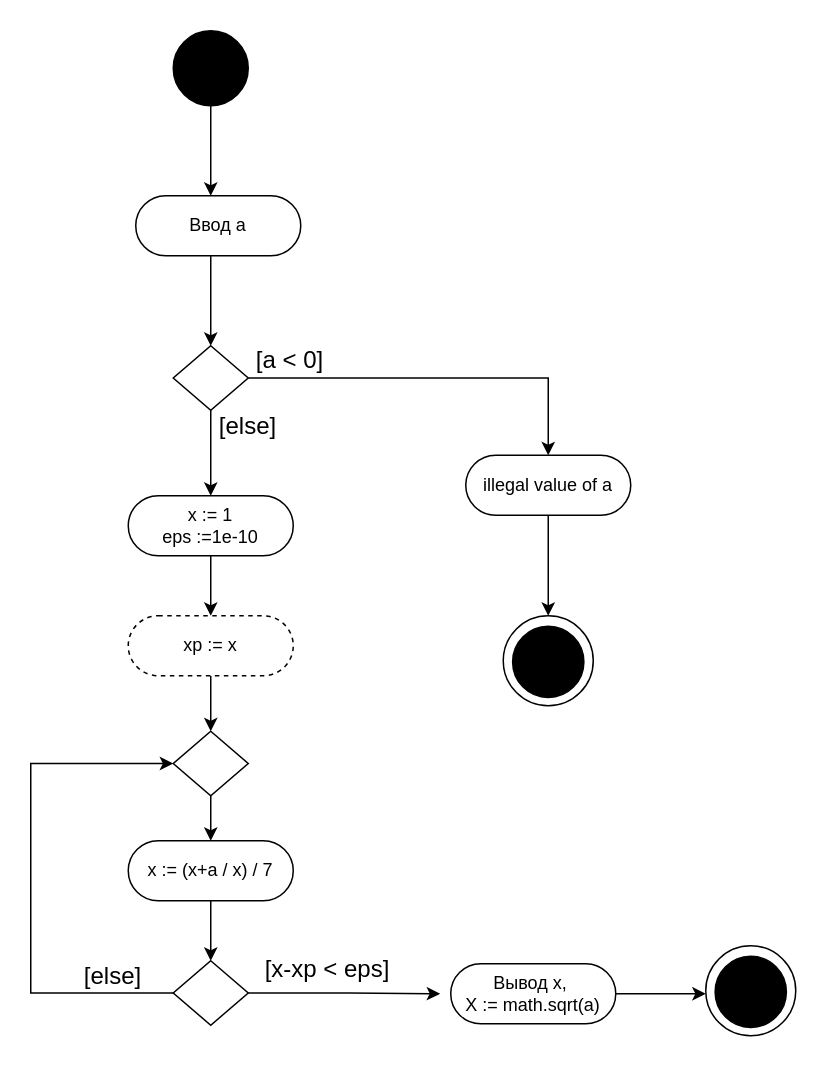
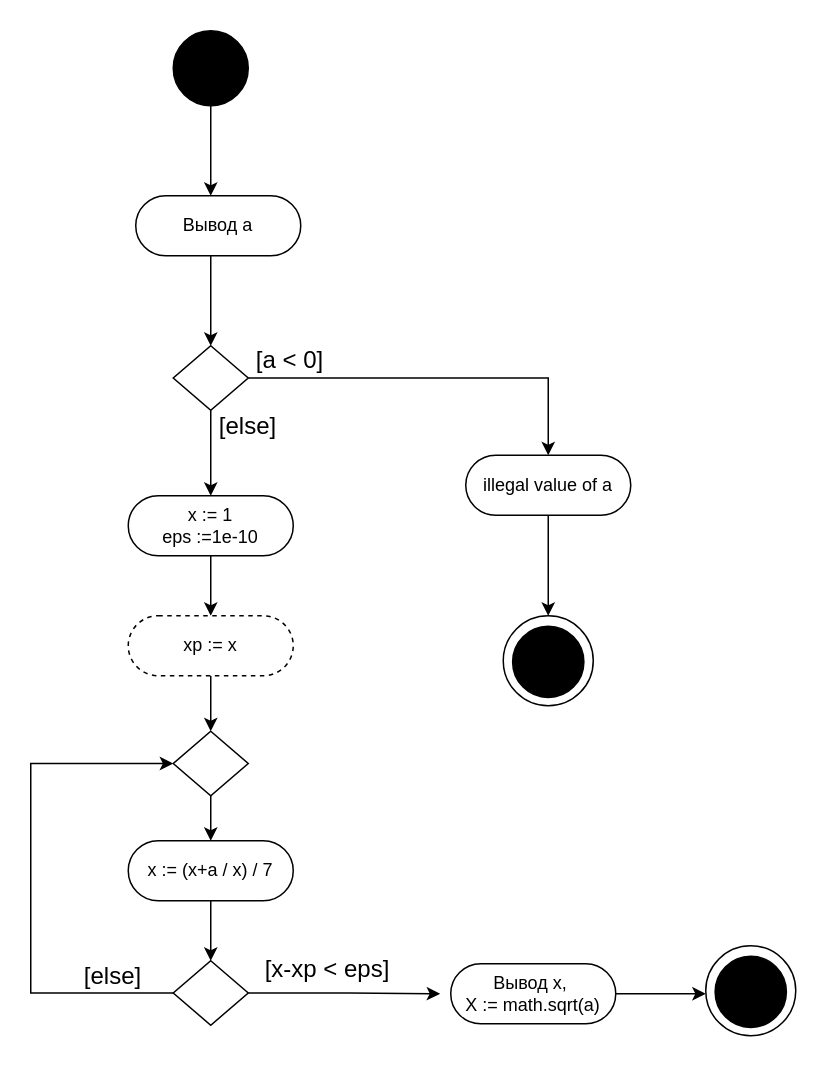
  <mxCell id="0" />
  <mxCell id="1" parent="0" />
  <mxCell id="2" value="" style="ellipse;whiteSpace=wrap;html=1;aspect=fixed;fillColor=#000000;" parent="1" vertex="1"><mxGeometry x="115" y="20" width="50" height="50" as="geometry" /></mxCell>
  <mxCell id="3" value="" style="endArrow=classic;html=1;exitX=0.5;exitY=1;exitDx=0;exitDy=0;" parent="1" source="2" edge="1"><mxGeometry width="50" height="50" relative="1" as="geometry"><mxPoint x="160" y="190" as="sourcePoint" /><mxPoint x="140" y="130" as="targetPoint" /></mxGeometry></mxCell>
  <mxCell id="4" style="edgeStyle=orthogonalEdgeStyle;rounded=0;orthogonalLoop=1;jettySize=auto;html=1;exitX=0.5;exitY=1;exitDx=0;exitDy=0;" parent="1" edge="1"><mxGeometry relative="1" as="geometry"><mxPoint x="140" y="230" as="targetPoint" /><mxPoint x="140" y="170" as="sourcePoint" /></mxGeometry></mxCell>
- <mxCell id="5" value="Ввод a" style="rounded=1;whiteSpace=wrap;html=1;gradientColor=none;fillColor=#FFFFFF;arcSize=50;" parent="1" vertex="1"><mxGeometry x="90" y="130" width="110" height="40" as="geometry" /></mxCell>
+ <mxCell id="5" value="Вывод a" style="rounded=1;whiteSpace=wrap;html=1;gradientColor=none;fillColor=#FFFFFF;arcSize=50;" parent="1" vertex="1"><mxGeometry x="90" y="130" width="110" height="40" as="geometry" /></mxCell>
  <mxCell id="6" style="edgeStyle=orthogonalEdgeStyle;rounded=0;orthogonalLoop=1;jettySize=auto;html=1;exitX=1;exitY=0.5;exitDx=0;exitDy=0;entryX=0.5;entryY=0;entryDx=0;entryDy=0;" parent="1" source="8" target="10" edge="1"><mxGeometry relative="1" as="geometry" /></mxCell>
  <mxCell id="7" style="edgeStyle=orthogonalEdgeStyle;rounded=0;orthogonalLoop=1;jettySize=auto;html=1;exitX=0.5;exitY=1;exitDx=0;exitDy=0;fontSize=16;" parent="1" source="8" edge="1"><mxGeometry relative="1" as="geometry"><mxPoint x="140" y="330" as="targetPoint" /></mxGeometry></mxCell>
  <mxCell id="8" value="" style="rhombus;whiteSpace=wrap;html=1;fillColor=#FFFFFF;gradientColor=none;" parent="1" vertex="1"><mxGeometry x="115" y="230" width="50" height="43" as="geometry" /></mxCell>
  <mxCell id="9" style="edgeStyle=orthogonalEdgeStyle;rounded=0;orthogonalLoop=1;jettySize=auto;html=1;exitX=0.5;exitY=1;exitDx=0;exitDy=0;fontSize=16;" parent="1" source="10" edge="1"><mxGeometry relative="1" as="geometry"><mxPoint x="365" y="410" as="targetPoint" /></mxGeometry></mxCell>
  <mxCell id="10" value="illegal value of a" style="rounded=1;whiteSpace=wrap;html=1;gradientColor=none;fillColor=#FFFFFF;arcSize=50;" parent="1" vertex="1"><mxGeometry x="310" y="303" width="110" height="40" as="geometry" /></mxCell>
  <mxCell id="11" value="[a &amp;lt; 0]" style="text;html=1;strokeColor=none;fillColor=none;align=center;verticalAlign=middle;whiteSpace=wrap;rounded=0;perimeterSpacing=0;fontSize=16;" parent="1" vertex="1"><mxGeometry x="168" y="229" width="50" height="20" as="geometry" /></mxCell>
  <mxCell id="12" value="[else]" style="text;html=1;strokeColor=none;fillColor=none;align=center;verticalAlign=middle;whiteSpace=wrap;rounded=0;perimeterSpacing=0;fontSize=16;" parent="1" vertex="1"><mxGeometry x="140" y="273" width="50" height="20" as="geometry" /></mxCell>
  <mxCell id="13" value="" style="group" parent="1" vertex="1" connectable="0"><mxGeometry x="335" y="410" width="60" height="60" as="geometry" /></mxCell>
  <mxCell id="14" value="" style="ellipse;whiteSpace=wrap;html=1;gradientColor=none;fontSize=16;fillColor=#FFFFFF;" parent="13" vertex="1"><mxGeometry width="60" height="60" as="geometry" /></mxCell>
  <mxCell id="15" value="" style="ellipse;whiteSpace=wrap;html=1;aspect=fixed;fontSize=16;fillColor=#000000;" parent="13" vertex="1"><mxGeometry x="6.25" y="7" width="47.5" height="47.5" as="geometry" /></mxCell>
  <mxCell id="16" value="" style="edgeStyle=orthogonalEdgeStyle;rounded=0;orthogonalLoop=1;jettySize=auto;html=1;" edge="1" parent="1" source="17" target="19"><mxGeometry relative="1" as="geometry" /></mxCell>
  <mxCell id="17" value="x := 1&lt;br&gt;eps :=1e-10" style="rounded=1;whiteSpace=wrap;html=1;gradientColor=none;fillColor=#FFFFFF;arcSize=50;" vertex="1" parent="1"><mxGeometry x="85" y="330" width="110" height="40" as="geometry" /></mxCell>
  <mxCell id="18" style="edgeStyle=orthogonalEdgeStyle;rounded=0;orthogonalLoop=1;jettySize=auto;html=1;exitX=0.5;exitY=1;exitDx=0;exitDy=0;entryX=0.5;entryY=0;entryDx=0;entryDy=0;" edge="1" parent="1" source="19" target="23"><mxGeometry relative="1" as="geometry" /></mxCell>
  <mxCell id="19" value="xp := x" style="rounded=1;whiteSpace=wrap;html=1;gradientColor=none;fillColor=#FFFFFF;arcSize=50;dashed=1;" vertex="1" parent="1"><mxGeometry x="85" y="410" width="110" height="40" as="geometry" /></mxCell>
  <mxCell id="20" style="edgeStyle=orthogonalEdgeStyle;rounded=0;orthogonalLoop=1;jettySize=auto;html=1;exitX=0.5;exitY=1;exitDx=0;exitDy=0;entryX=0.5;entryY=0;entryDx=0;entryDy=0;" edge="1" parent="1" source="21" target="26"><mxGeometry relative="1" as="geometry" /></mxCell>
  <mxCell id="21" value="x := (x+a / x) / 7" style="rounded=1;whiteSpace=wrap;html=1;gradientColor=none;fillColor=#FFFFFF;arcSize=50;" vertex="1" parent="1"><mxGeometry x="85" y="560" width="110" height="40" as="geometry" /></mxCell>
  <mxCell id="22" style="edgeStyle=orthogonalEdgeStyle;rounded=0;orthogonalLoop=1;jettySize=auto;html=1;exitX=0.5;exitY=1;exitDx=0;exitDy=0;entryX=0.5;entryY=0;entryDx=0;entryDy=0;" edge="1" parent="1" source="23" target="21"><mxGeometry relative="1" as="geometry" /></mxCell>
  <mxCell id="23" value="" style="rhombus;whiteSpace=wrap;html=1;fillColor=#FFFFFF;gradientColor=none;" vertex="1" parent="1"><mxGeometry x="115" y="487" width="50" height="43" as="geometry" /></mxCell>
  <mxCell id="24" style="edgeStyle=orthogonalEdgeStyle;rounded=0;orthogonalLoop=1;jettySize=auto;html=1;exitX=1;exitY=0.5;exitDx=0;exitDy=0;entryX=-0.064;entryY=0.5;entryDx=0;entryDy=0;entryPerimeter=0;" edge="1" parent="1" source="26" target="29"><mxGeometry relative="1" as="geometry" /></mxCell>
  <mxCell id="25" style="edgeStyle=orthogonalEdgeStyle;rounded=0;orthogonalLoop=1;jettySize=auto;html=1;exitX=0;exitY=0.5;exitDx=0;exitDy=0;entryX=0;entryY=0.5;entryDx=0;entryDy=0;" edge="1" parent="1" source="26" target="23"><mxGeometry relative="1" as="geometry"><Array as="points"><mxPoint x="20" y="662" /><mxPoint x="20" y="509" /></Array></mxGeometry></mxCell>
  <mxCell id="26" value="" style="rhombus;whiteSpace=wrap;html=1;fillColor=#FFFFFF;gradientColor=none;" vertex="1" parent="1"><mxGeometry x="115" y="640" width="50" height="43" as="geometry" /></mxCell>
  <mxCell id="27" value="[x-xp &amp;lt; eps]" style="text;html=1;strokeColor=none;fillColor=none;align=center;verticalAlign=middle;whiteSpace=wrap;rounded=0;perimeterSpacing=0;fontSize=16;" vertex="1" parent="1"><mxGeometry x="168" y="630" width="100" height="30" as="geometry" /></mxCell>
  <mxCell id="28" style="edgeStyle=orthogonalEdgeStyle;rounded=0;orthogonalLoop=1;jettySize=auto;html=1;exitX=1;exitY=0.5;exitDx=0;exitDy=0;" edge="1" parent="1" source="29"><mxGeometry relative="1" as="geometry"><mxPoint x="470" y="662" as="targetPoint" /></mxGeometry></mxCell>
  <mxCell id="29" value="Вывод x,&amp;nbsp;&lt;br&gt;X := math.sqrt(a)" style="rounded=1;whiteSpace=wrap;html=1;gradientColor=none;fillColor=#FFFFFF;arcSize=50;" vertex="1" parent="1"><mxGeometry x="300" y="642" width="110" height="40" as="geometry" /></mxCell>
  <mxCell id="30" value="" style="group" vertex="1" connectable="0" parent="1"><mxGeometry x="470" y="630" width="60" height="60" as="geometry" /></mxCell>
  <mxCell id="31" value="" style="ellipse;whiteSpace=wrap;html=1;gradientColor=none;fontSize=16;fillColor=#FFFFFF;" vertex="1" parent="30"><mxGeometry width="60" height="60" as="geometry" /></mxCell>
  <mxCell id="32" value="" style="ellipse;whiteSpace=wrap;html=1;aspect=fixed;fontSize=16;fillColor=#000000;" vertex="1" parent="30"><mxGeometry x="6.25" y="7" width="47.5" height="47.5" as="geometry" /></mxCell>
  <mxCell id="33" value="[else]" style="text;html=1;strokeColor=none;fillColor=none;align=center;verticalAlign=middle;whiteSpace=wrap;rounded=0;perimeterSpacing=0;fontSize=16;" vertex="1" parent="1"><mxGeometry x="50" y="640" width="50" height="20" as="geometry" /></mxCell>
